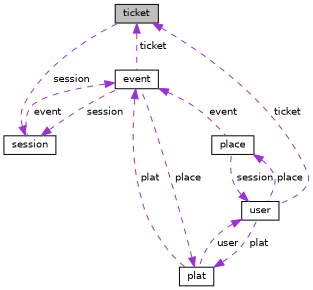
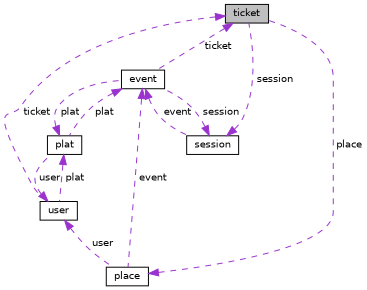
  digraph {
    node [color=black fillcolor=white fontname=Helvetica fontsize=10 shape=record style=filled]
    edge [color=darkorchid3 dir=back fontname=Helvetica fontsize=10 labelfontname=Helvetica labelfontsize=10 style=dashed]
    n1 [fillcolor=grey75 fontcolor=black height=0.2 label=ticket width=0.4]
    n2 [height=0.2 label=event width=0.4]
    n3 [height=0.2 label=user width=0.4]
    n4 [height=0.2 label=session width=0.4]
    n5 [height=0.2 label=place width=0.4]
    n6 [height=0.2 label=plat width=0.4]
    n1 -> n2 [label=" ticket"]
    n1 -> n3 [label=" ticket"]
    n2 -> n4 [label=" event"]
    n2 -> n5 [label=" event"]
    n2 -> n6 [label=" plat"]
-   n3 -> n5 [label=" session"]
+   n3 -> n5 [label=" user"]
    n3 -> n6 [label=" user"]
    n4 -> n1 [label=" session"]
    n4 -> n2 [label=" session"]
-   n5 -> n3 [label=" place"]
-   n6 -> n2 [label=" place"]
+   n5 -> n1 [label=" place"]
+   n6 -> n2 [label=" plat"]
    n6 -> n3 [label=" plat"]
  }
